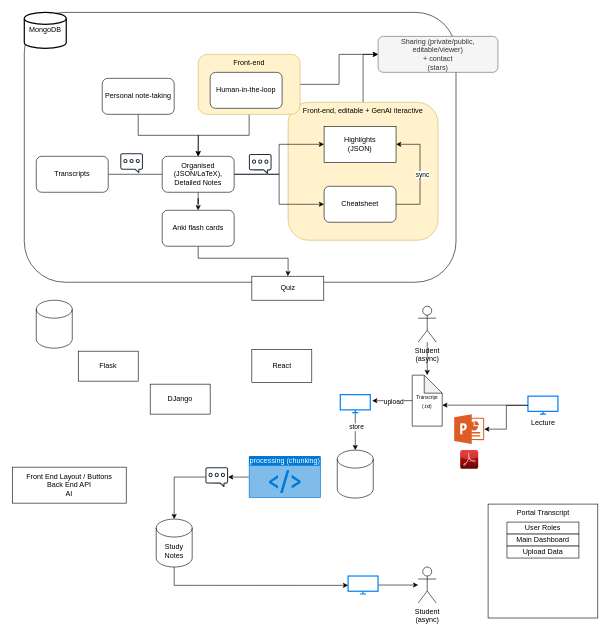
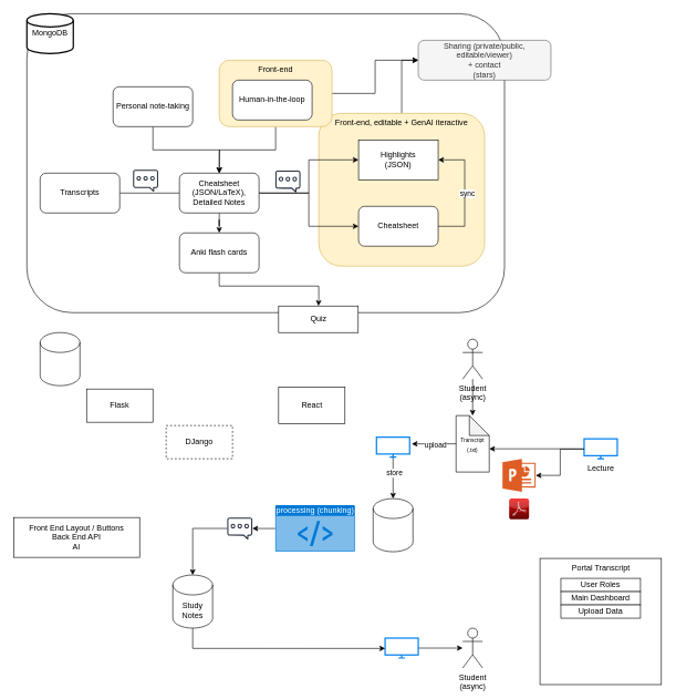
  <mxCell id="0" />
  <mxCell id="1" parent="0" />
  <mxCell id="2" value="Portal Transcript" style="rounded=0;whiteSpace=wrap;html=1;verticalAlign=top;" vertex="1" parent="1"><mxGeometry x="813.5" y="840" width="183" height="190" as="geometry" /></mxCell>
  <mxCell id="3" value="" style="rounded=1;whiteSpace=wrap;html=1;" vertex="1" parent="1"><mxGeometry x="40" width="720" height="450" as="geometry" y="20" /></mxCell>
  <mxCell id="4" style="edgeStyle=orthogonalEdgeStyle;rounded=0;orthogonalLoop=1;jettySize=auto;html=1;exitX=0.5;exitY=0;exitDx=0;exitDy=0;entryX=0;entryY=0.5;entryDx=0;entryDy=0;" edge="1" parent="1" source="5" target="37"><mxGeometry relative="1" as="geometry" /></mxCell>
  <mxCell id="5" value="Front-end, editable + GenAI iteractive" style="rounded=1;whiteSpace=wrap;html=1;fillColor=#fff2cc;strokeColor=#d6b656;verticalAlign=top;" vertex="1" parent="1"><mxGeometry x="480" y="170" width="250" height="230" as="geometry" /></mxCell>
  <mxCell id="6" style="edgeStyle=orthogonalEdgeStyle;rounded=0;orthogonalLoop=1;jettySize=auto;html=1;exitX=1;exitY=0.5;exitDx=0;exitDy=0;entryX=0;entryY=0.5;entryDx=0;entryDy=0;endArrow=none;" edge="1" parent="1" source="7" target="11"><mxGeometry relative="1" as="geometry" /></mxCell>
  <mxCell id="7" value="Transcripts" style="rounded=1;whiteSpace=wrap;html=1;" vertex="1" parent="1"><mxGeometry x="60" y="260" width="120" height="60" as="geometry" /></mxCell>
  <mxCell id="8" style="edgeStyle=orthogonalEdgeStyle;rounded=0;orthogonalLoop=1;jettySize=auto;html=1;exitX=0.5;exitY=1;exitDx=0;exitDy=0;" edge="1" parent="1" source="11" target="17"><mxGeometry relative="1" as="geometry" /></mxCell>
  <mxCell id="9" style="edgeStyle=orthogonalEdgeStyle;rounded=0;orthogonalLoop=1;jettySize=auto;html=1;exitX=1;exitY=0.5;exitDx=0;exitDy=0;entryX=0;entryY=0.5;entryDx=0;entryDy=0;" edge="1" parent="1" source="11" target="15"><mxGeometry relative="1" as="geometry" /></mxCell>
  <mxCell id="10" style="edgeStyle=orthogonalEdgeStyle;rounded=0;orthogonalLoop=1;jettySize=auto;html=1;exitX=1;exitY=0.5;exitDx=0;exitDy=0;entryX=0;entryY=0.5;entryDx=0;entryDy=0;" edge="1" parent="1" source="11" target="14"><mxGeometry relative="1" as="geometry" /></mxCell>
- <mxCell id="11" value="Organised (JSON/LaTeX), Detailed Notes" style="rounded=1;whiteSpace=wrap;html=1;" vertex="1" parent="1"><mxGeometry x="270" y="260" width="120" height="60" as="geometry" /></mxCell>
+ <mxCell id="11" value="Cheatsheet (JSON/LaTeX), Detailed Notes" style="rounded=1;whiteSpace=wrap;html=1;" vertex="1" parent="1"><mxGeometry x="270" y="260" width="120" height="60" as="geometry" /></mxCell>
  <mxCell id="12" style="edgeStyle=orthogonalEdgeStyle;rounded=0;orthogonalLoop=1;jettySize=auto;html=1;exitX=1;exitY=0.5;exitDx=0;exitDy=0;entryX=1;entryY=0.5;entryDx=0;entryDy=0;" edge="1" parent="1" source="14" target="15"><mxGeometry relative="1" as="geometry"><Array as="points"><mxPoint x="700" y="340" /><mxPoint x="700" y="240" /></Array></mxGeometry></mxCell>
  <mxCell id="13" value="sync" style="edgeLabel;html=1;align=center;verticalAlign=middle;resizable=0;points=[];" vertex="1" connectable="0" parent="12"><mxGeometry y="-3" relative="1" as="geometry"><mxPoint as="offset" /></mxGeometry></mxCell>
  <mxCell id="14" value="Cheatsheet" style="rounded=1;whiteSpace=wrap;html=1;" vertex="1" parent="1"><mxGeometry x="540" y="310" width="120" height="60" as="geometry" /></mxCell>
  <mxCell id="15" value="Highlights&lt;div&gt;(JSON)&lt;/div&gt;" style="whiteSpace=wrap;html=1;rounded=0;" vertex="1" parent="1"><mxGeometry x="540" y="210" width="120" height="60" as="geometry" /></mxCell>
  <mxCell id="16" style="edgeStyle=orthogonalEdgeStyle;rounded=0;orthogonalLoop=1;jettySize=auto;html=1;exitX=0.5;exitY=1;exitDx=0;exitDy=0;entryX=0.5;entryY=0;entryDx=0;entryDy=0;" edge="1" parent="1" source="17" target="38"><mxGeometry relative="1" as="geometry"><Array as="points"><mxPoint x="330" y="430" /><mxPoint x="480" y="430" /><mxPoint x="480" y="450" /></Array></mxGeometry></mxCell>
  <mxCell id="17" value="Anki flash cards" style="rounded=1;whiteSpace=wrap;html=1;" vertex="1" parent="1"><mxGeometry x="270" y="350" width="120" height="60" as="geometry" /></mxCell>
  <mxCell id="18" style="edgeStyle=orthogonalEdgeStyle;rounded=0;orthogonalLoop=1;jettySize=auto;html=1;exitX=0.5;exitY=1;exitDx=0;exitDy=0;entryX=0.5;entryY=0;entryDx=0;entryDy=0;" edge="1" parent="1" source="23" target="11"><mxGeometry relative="1" as="geometry" /></mxCell>
  <mxCell id="19" value="MongoDB" style="strokeWidth=2;html=1;shape=mxgraph.flowchart.database;whiteSpace=wrap;" vertex="1" parent="1"><mxGeometry x="40" width="70" height="60" as="geometry" y="20" /></mxCell>
  <mxCell id="20" value="" style="sketch=0;outlineConnect=0;fontColor=#232F3E;gradientColor=none;fillColor=#232F3D;strokeColor=none;dashed=0;verticalLabelPosition=bottom;verticalAlign=top;align=center;html=1;fontSize=12;fontStyle=0;aspect=fixed;pointerEvents=1;shape=mxgraph.aws4.chat;" vertex="1" parent="1"><mxGeometry x="200" y="254.87" width="38" height="33.13" as="geometry" /></mxCell>
  <mxCell id="21" value="" style="sketch=0;outlineConnect=0;fontColor=#232F3E;gradientColor=none;fillColor=#232F3D;strokeColor=none;dashed=0;verticalLabelPosition=bottom;verticalAlign=top;align=center;html=1;fontSize=12;fontStyle=0;aspect=fixed;pointerEvents=1;shape=mxgraph.aws4.chat;" vertex="1" parent="1"><mxGeometry x="414.5" y="256" width="38" height="33.13" as="geometry" /></mxCell>
  <mxCell id="22" style="edgeStyle=orthogonalEdgeStyle;rounded=0;orthogonalLoop=1;jettySize=auto;html=1;exitX=1;exitY=0.5;exitDx=0;exitDy=0;" edge="1" parent="1" source="23" target="37"><mxGeometry relative="1" as="geometry" /></mxCell>
  <mxCell id="23" value="Front-end" style="rounded=1;whiteSpace=wrap;html=1;fillColor=#fff2cc;strokeColor=#d6b656;verticalAlign=top;" vertex="1" parent="1"><mxGeometry x="330" y="90" width="170" height="100" as="geometry" /></mxCell>
  <mxCell id="24" value="Human-in-the-loop" style="rounded=1;whiteSpace=wrap;html=1;" vertex="1" parent="1"><mxGeometry x="350" y="120" width="120" height="60" as="geometry" /></mxCell>
  <mxCell id="25" style="edgeStyle=orthogonalEdgeStyle;rounded=0;orthogonalLoop=1;jettySize=auto;html=1;exitX=0.5;exitY=1;exitDx=0;exitDy=0;" edge="1" parent="1" source="26"><mxGeometry relative="1" as="geometry"><mxPoint x="330" y="260" as="targetPoint" /></mxGeometry></mxCell>
  <mxCell id="26" value="Personal note-taking" style="rounded=1;whiteSpace=wrap;html=1;" vertex="1" parent="1"><mxGeometry x="170" y="130" width="120" height="60" as="geometry" /></mxCell>
  <mxCell id="27" value="Flask" style="rounded=0;whiteSpace=wrap;html=1;" vertex="1" parent="1"><mxGeometry x="130" y="585" width="100" height="50" as="geometry" /></mxCell>
- <mxCell id="28" value="DJango" style="rounded=0;whiteSpace=wrap;html=1;" vertex="1" parent="1"><mxGeometry x="250" y="640" width="100" height="50" as="geometry" /></mxCell>
+ <mxCell id="28" value="DJango" style="rounded=0;whiteSpace=wrap;html=1;dashed=1;" vertex="1" parent="1"><mxGeometry x="250" y="640" width="100" height="50" as="geometry" /></mxCell>
  <mxCell id="29" value="React" style="rounded=0;whiteSpace=wrap;html=1;" vertex="1" parent="1"><mxGeometry x="419.5" y="582.5" width="100" height="55" as="geometry" /></mxCell>
  <mxCell id="30" value="" style="edgeStyle=orthogonalEdgeStyle;rounded=0;orthogonalLoop=1;jettySize=auto;html=1;" edge="1" parent="1" source="31" target="41"><mxGeometry relative="1" as="geometry" /></mxCell>
  <mxCell id="31" value="Student&lt;div&gt;(async)&lt;/div&gt;" style="shape=umlActor;verticalLabelPosition=bottom;verticalAlign=top;html=1;outlineConnect=0;" vertex="1" parent="1"><mxGeometry x="697" y="510" width="30" height="60" as="geometry" /></mxCell>
  <mxCell id="32" value="" style="edgeStyle=orthogonalEdgeStyle;rounded=0;orthogonalLoop=1;jettySize=auto;html=1;" edge="1" parent="1" source="34" target="45"><mxGeometry relative="1" as="geometry" /></mxCell>
  <mxCell id="33" value="store" style="edgeLabel;html=1;align=center;verticalAlign=middle;resizable=0;points=[];" vertex="1" connectable="0" parent="32"><mxGeometry x="-0.226" y="1" relative="1" as="geometry"><mxPoint as="offset" /></mxGeometry></mxCell>
  <mxCell id="34" value="" style="html=1;verticalLabelPosition=bottom;align=center;labelBackgroundColor=#ffffff;verticalAlign=top;strokeWidth=2;strokeColor=#0080F0;shadow=0;dashed=0;shape=mxgraph.ios7.icons.monitor;" vertex="1" parent="1"><mxGeometry x="567" y="657.5" width="50" height="30" as="geometry" /></mxCell>
  <mxCell id="35" value="Study Notes" style="shape=cylinder3;whiteSpace=wrap;html=1;boundedLbl=1;backgroundOutline=1;size=15;" vertex="1" parent="1"><mxGeometry x="260" y="865" width="60" height="80" as="geometry" /></mxCell>
  <mxCell id="36" value="" style="shape=cylinder3;whiteSpace=wrap;html=1;boundedLbl=1;backgroundOutline=1;size=15;" vertex="1" parent="1"><mxGeometry x="60" y="500" width="60" height="80" as="geometry" /></mxCell>
  <mxCell id="37" value="Sharing (private/public, editable/viewer)&lt;div&gt;+ contact&lt;div&gt;(stars)&lt;/div&gt;&lt;/div&gt;" style="rounded=1;whiteSpace=wrap;html=1;fillColor=#f5f5f5;fontColor=#333333;strokeColor=#666666;" vertex="1" parent="1"><mxGeometry x="630" y="60" width="200" height="60" as="geometry" /></mxCell>
  <mxCell id="38" value="Quiz" style="rounded=0;whiteSpace=wrap;html=1;" vertex="1" parent="1"><mxGeometry x="419.5" y="460" width="120" height="40" as="geometry" /></mxCell>
  <mxCell id="39" value="" style="edgeStyle=orthogonalEdgeStyle;rounded=0;orthogonalLoop=1;jettySize=auto;html=1;entryX=0;entryY=0;entryDx=50;entryDy=50;entryPerimeter=0;" edge="1" parent="1" source="40" target="41"><mxGeometry relative="1" as="geometry" /></mxCell>
  <mxCell id="40" value="Lecture" style="html=1;verticalLabelPosition=bottom;align=center;labelBackgroundColor=#ffffff;verticalAlign=top;strokeWidth=2;strokeColor=#0080F0;shadow=0;dashed=0;shape=mxgraph.ios7.icons.monitor;" vertex="1" parent="1"><mxGeometry x="880" y="660" width="50" height="30" as="geometry" /></mxCell>
  <mxCell id="41" value="&lt;font style=&quot;font-size: 8px;&quot;&gt;Transcript&lt;/font&gt;&lt;div&gt;&lt;font style=&quot;font-size: 8px;&quot;&gt;(.txt)&lt;/font&gt;&lt;/div&gt;" style="shape=note;whiteSpace=wrap;html=1;backgroundOutline=1;darkOpacity=0.05;" vertex="1" parent="1"><mxGeometry x="687" y="625" width="50" height="85" as="geometry" /></mxCell>
  <mxCell id="42" value="" style="sketch=0;aspect=fixed;pointerEvents=1;shadow=0;dashed=0;html=1;strokeColor=none;labelPosition=center;verticalLabelPosition=bottom;verticalAlign=top;align=center;shape=mxgraph.mscae.other.powerpoint;fillColor=#DE5D24;" vertex="1" parent="1"><mxGeometry x="757" y="690" width="50" height="50" as="geometry" /></mxCell>
  <mxCell id="43" value="" style="edgeStyle=orthogonalEdgeStyle;rounded=0;orthogonalLoop=1;jettySize=auto;html=1;entryX=1;entryY=0.5;entryDx=0;entryDy=0;entryPerimeter=0;exitX=0.002;exitY=0.518;exitDx=0;exitDy=0;exitPerimeter=0;" edge="1" parent="1" source="40" target="42"><mxGeometry relative="1" as="geometry"><mxPoint x="870" y="645" as="sourcePoint" /><mxPoint x="817" y="660" as="targetPoint" /><Array as="points"><mxPoint x="844" y="676" /><mxPoint x="844" y="715" /></Array></mxGeometry></mxCell>
  <mxCell id="44" value="" style="dashed=0;outlineConnect=0;html=1;align=center;labelPosition=center;verticalLabelPosition=bottom;verticalAlign=top;shape=mxgraph.webicons.adobe_pdf;fillColor=#F40C0C;gradientColor=#610603" vertex="1" parent="1"><mxGeometry x="767" y="750" width="30" height="31.2" as="geometry" /></mxCell>
  <mxCell id="45" value="" style="shape=cylinder3;whiteSpace=wrap;html=1;boundedLbl=1;backgroundOutline=1;size=15;" vertex="1" parent="1"><mxGeometry x="562" y="750" width="60" height="80" as="geometry" /></mxCell>
  <mxCell id="46" style="edgeStyle=orthogonalEdgeStyle;rounded=0;orthogonalLoop=1;jettySize=auto;html=1;exitX=0;exitY=0.5;exitDx=0;exitDy=0;exitPerimeter=0;entryX=1.063;entryY=0.338;entryDx=0;entryDy=0;entryPerimeter=0;" edge="1" parent="1" source="41" target="34"><mxGeometry relative="1" as="geometry" /></mxCell>
  <mxCell id="47" value="upload" style="edgeLabel;html=1;align=center;verticalAlign=middle;resizable=0;points=[];" vertex="1" connectable="0" parent="46"><mxGeometry x="-0.087" y="2" relative="1" as="geometry"><mxPoint x="-1" as="offset" /></mxGeometry></mxCell>
  <mxCell id="48" style="edgeStyle=orthogonalEdgeStyle;rounded=0;orthogonalLoop=1;jettySize=auto;html=1;exitX=0;exitY=0.5;exitDx=0;exitDy=0;exitPerimeter=0;" edge="1" parent="1" source="49" target="50"><mxGeometry relative="1" as="geometry" /></mxCell>
  <mxCell id="49" value="processing (chunking)" style="html=1;whiteSpace=wrap;strokeColor=none;fillColor=#0079D6;labelPosition=center;verticalLabelPosition=middle;verticalAlign=top;align=center;fontSize=12;outlineConnect=0;spacingTop=-6;fontColor=#FFFFFF;sketch=0;shape=mxgraph.sitemap.script;" vertex="1" parent="1"><mxGeometry x="414.5" y="760" width="120" height="70" as="geometry" /></mxCell>
  <mxCell id="50" value="" style="sketch=0;outlineConnect=0;fontColor=#232F3E;gradientColor=none;fillColor=#232F3D;strokeColor=none;dashed=0;verticalLabelPosition=bottom;verticalAlign=top;align=center;html=1;fontSize=12;fontStyle=0;aspect=fixed;pointerEvents=1;shape=mxgraph.aws4.chat;" vertex="1" parent="1"><mxGeometry x="342" y="778.43" width="38" height="33.13" as="geometry" /></mxCell>
  <mxCell id="51" style="edgeStyle=orthogonalEdgeStyle;rounded=0;orthogonalLoop=1;jettySize=auto;html=1;entryX=0.5;entryY=0;entryDx=0;entryDy=0;entryPerimeter=0;" edge="1" parent="1" source="50" target="35"><mxGeometry relative="1" as="geometry" /></mxCell>
  <mxCell id="52" value="" style="edgeStyle=orthogonalEdgeStyle;rounded=0;orthogonalLoop=1;jettySize=auto;html=1;" edge="1" parent="1" source="53" target="54"><mxGeometry relative="1" as="geometry" /></mxCell>
  <mxCell id="53" value="" style="html=1;verticalLabelPosition=bottom;align=center;labelBackgroundColor=#ffffff;verticalAlign=top;strokeWidth=2;strokeColor=#0080F0;shadow=0;dashed=0;shape=mxgraph.ios7.icons.monitor;" vertex="1" parent="1"><mxGeometry x="580" y="960" width="50" height="30" as="geometry" /></mxCell>
  <mxCell id="54" value="Student&lt;div&gt;(async)&lt;/div&gt;" style="shape=umlActor;verticalLabelPosition=bottom;verticalAlign=top;html=1;outlineConnect=0;" vertex="1" parent="1"><mxGeometry x="697" y="945" width="30" height="60" as="geometry" /></mxCell>
  <mxCell id="55" value="User Roles" style="rounded=0;whiteSpace=wrap;html=1;" vertex="1" parent="1"><mxGeometry x="845" y="870" width="120" height="20" as="geometry" /></mxCell>
  <mxCell id="56" value="Main Dashboard" style="rounded=0;whiteSpace=wrap;html=1;" vertex="1" parent="1"><mxGeometry x="845" y="890" width="120" height="20" as="geometry" /></mxCell>
  <mxCell id="57" value="Upload Data" style="rounded=0;whiteSpace=wrap;html=1;" vertex="1" parent="1"><mxGeometry x="845" y="910" width="120" height="20" as="geometry" /></mxCell>
  <mxCell id="58" value="Front End Layout / Buttons&lt;div&gt;Back End API&lt;/div&gt;&lt;div&gt;AI&lt;/div&gt;" style="rounded=0;whiteSpace=wrap;html=1;" vertex="1" parent="1"><mxGeometry x="20" y="778.43" width="190" height="60" as="geometry" /></mxCell>
  <mxCell id="59" style="edgeStyle=orthogonalEdgeStyle;rounded=0;orthogonalLoop=1;jettySize=auto;html=1;exitX=0.5;exitY=1;exitDx=0;exitDy=0;exitPerimeter=0;entryX=0.002;entryY=0.518;entryDx=0;entryDy=0;entryPerimeter=0;" edge="1" parent="1" source="35" target="53"><mxGeometry relative="1" as="geometry" /></mxCell>
